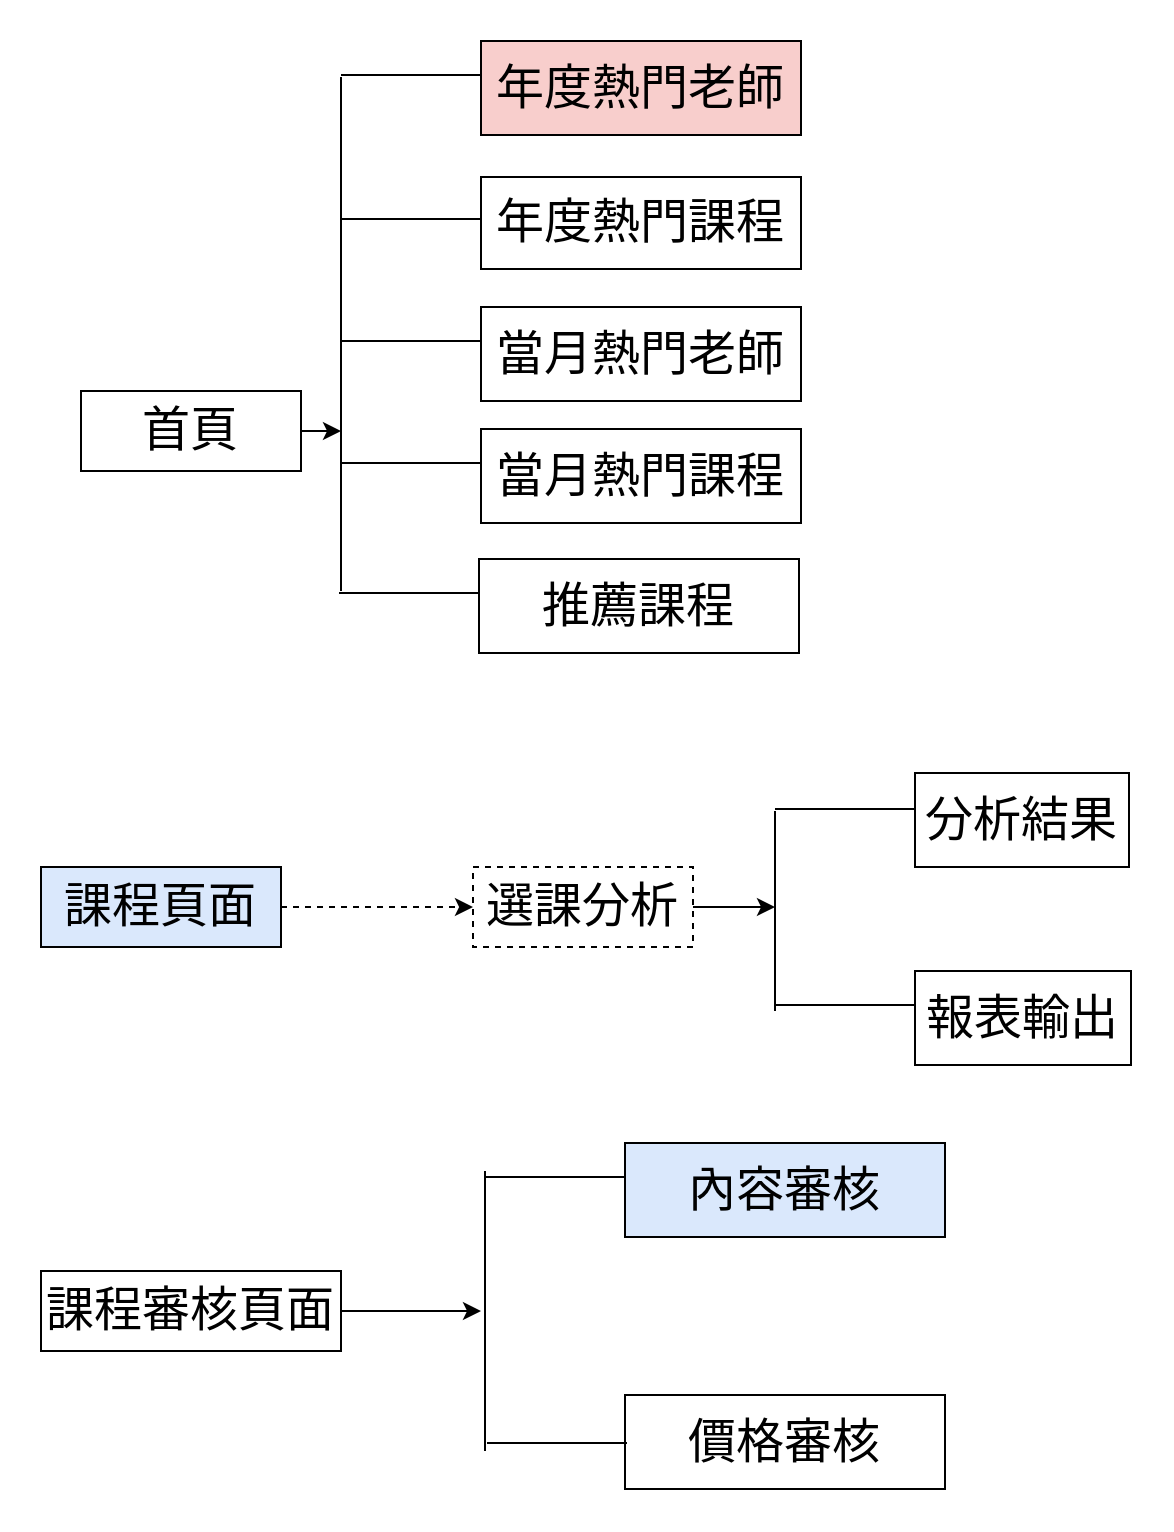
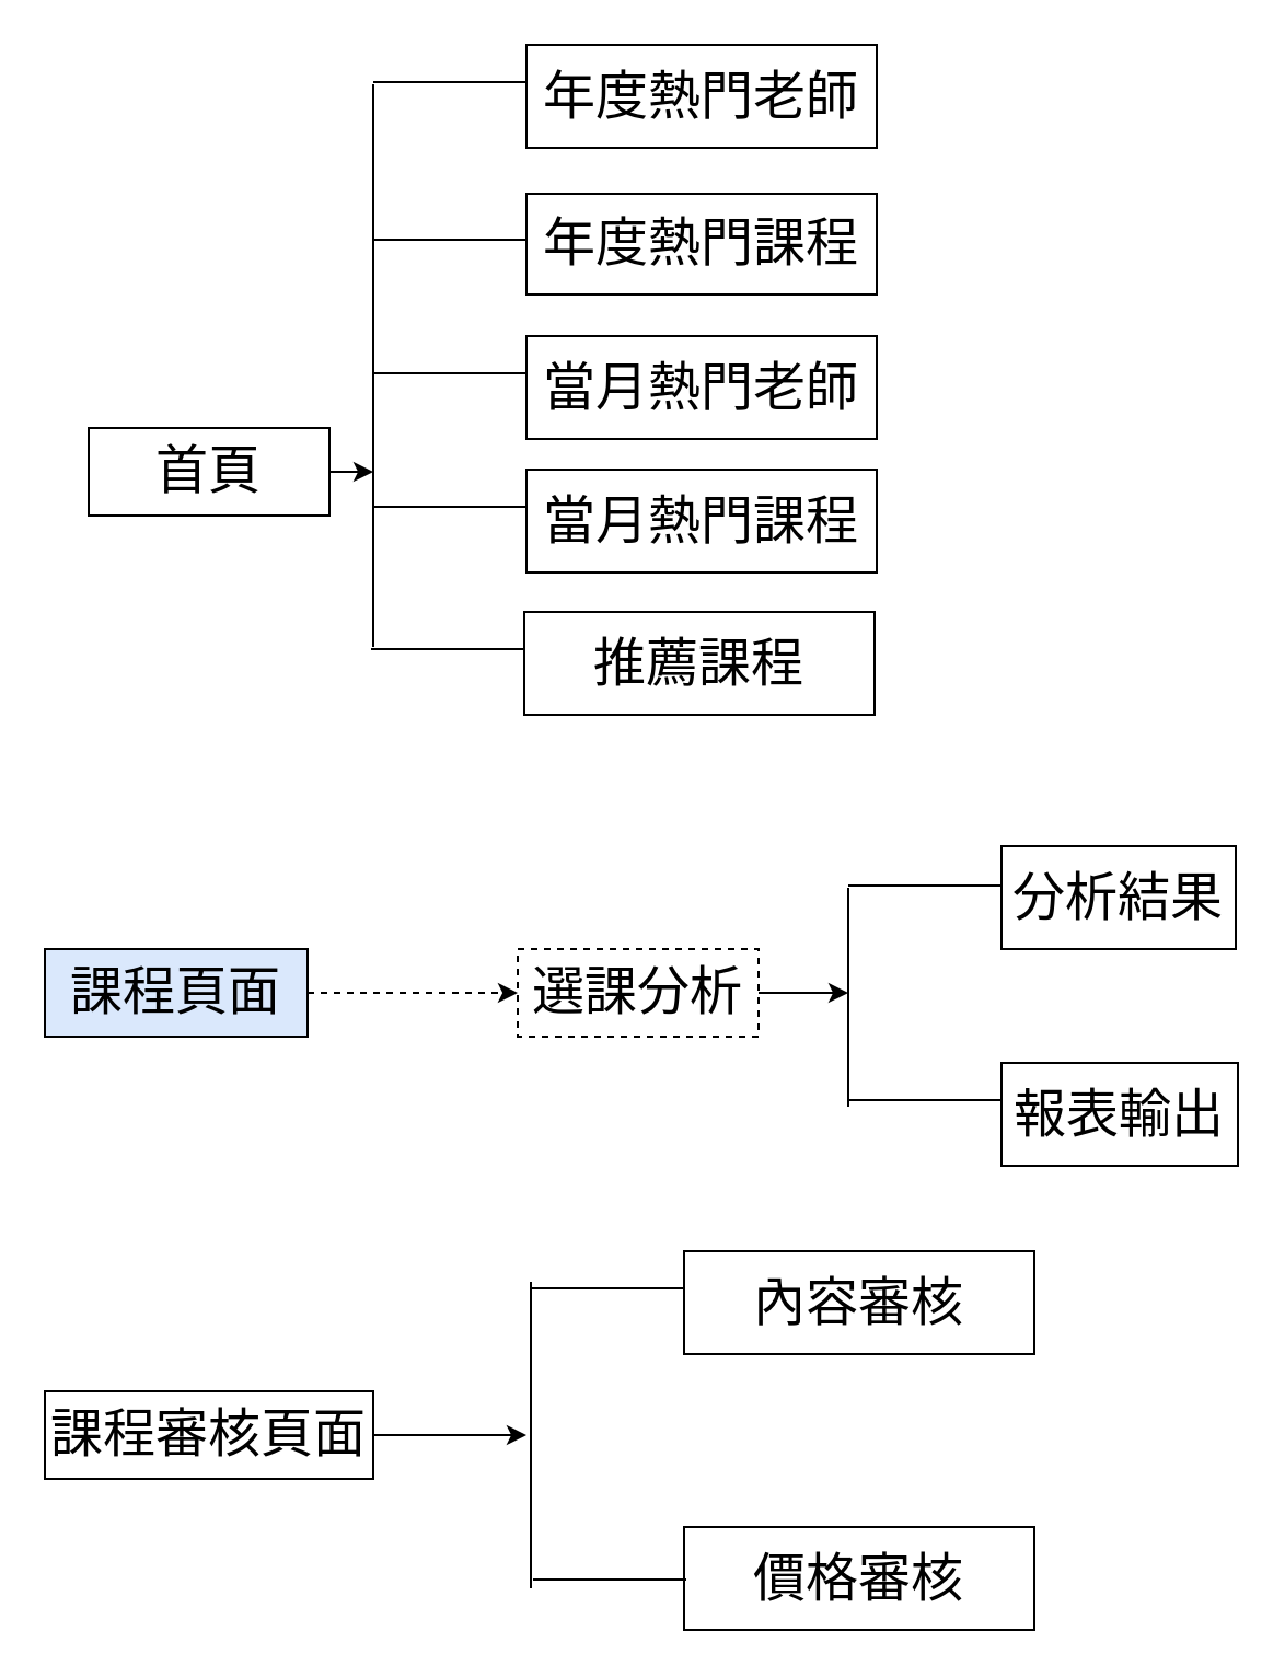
  <mxCell id="0" />
  <mxCell id="1" parent="0" />
  <mxCell id="2" style="edgeStyle=orthogonalEdgeStyle;rounded=0;orthogonalLoop=1;jettySize=auto;html=1;exitX=1;exitY=0.5;exitDx=0;exitDy=0;fontSize=24;" parent="1" source="3" edge="1"><mxGeometry relative="1" as="geometry"><mxPoint x="170" y="215" as="targetPoint" /></mxGeometry></mxCell>
  <mxCell id="3" value="首頁" style="rounded=0;whiteSpace=wrap;html=1;fontSize=24;" parent="1" vertex="1"><mxGeometry x="40" y="195" width="110" height="40" as="geometry" /></mxCell>
- <mxCell id="4" value="年度熱門老師" style="rounded=0;whiteSpace=wrap;html=1;fontSize=24;fillColor=#f8cecc;" parent="1" vertex="1"><mxGeometry x="240" y="20" width="160" height="47" as="geometry" /></mxCell>
+ <mxCell id="4" value="年度熱門老師" style="rounded=0;whiteSpace=wrap;html=1;fontSize=24;" parent="1" vertex="1"><mxGeometry x="240" y="20" width="160" height="47" as="geometry" /></mxCell>
  <mxCell id="5" value="" style="endArrow=none;html=1;rounded=0;fontSize=24;" parent="1" edge="1"><mxGeometry width="50" height="50" relative="1" as="geometry"><mxPoint x="170" y="295" as="sourcePoint" /><mxPoint x="170" y="38" as="targetPoint" /></mxGeometry></mxCell>
  <mxCell id="6" value="" style="endArrow=none;html=1;rounded=0;fontSize=24;" parent="1" edge="1"><mxGeometry width="50" height="50" relative="1" as="geometry"><mxPoint x="170" y="37" as="sourcePoint" /><mxPoint x="240" y="37" as="targetPoint" /></mxGeometry></mxCell>
  <mxCell id="7" value="" style="endArrow=none;html=1;rounded=0;fontSize=24;" parent="1" edge="1"><mxGeometry width="50" height="50" relative="1" as="geometry"><mxPoint x="170" y="109" as="sourcePoint" /><mxPoint x="240" y="109" as="targetPoint" /></mxGeometry></mxCell>
  <mxCell id="8" value="年度熱門課程" style="rounded=0;whiteSpace=wrap;html=1;fontSize=24;" parent="1" vertex="1"><mxGeometry x="240" y="88" width="160" height="46" as="geometry" /></mxCell>
  <mxCell id="9" value="當月熱門老師" style="rounded=0;whiteSpace=wrap;html=1;fontSize=24;" parent="1" vertex="1"><mxGeometry x="240" y="153" width="160" height="47" as="geometry" /></mxCell>
  <mxCell id="10" value="" style="endArrow=none;html=1;rounded=0;fontSize=24;" parent="1" edge="1"><mxGeometry width="50" height="50" relative="1" as="geometry"><mxPoint x="170" y="170" as="sourcePoint" /><mxPoint x="240" y="170" as="targetPoint" /></mxGeometry></mxCell>
  <mxCell id="11" value="當月熱門課程" style="rounded=0;whiteSpace=wrap;html=1;fontSize=24;" parent="1" vertex="1"><mxGeometry x="240" y="214" width="160" height="47" as="geometry" /></mxCell>
  <mxCell id="12" value="" style="endArrow=none;html=1;rounded=0;fontSize=24;" parent="1" edge="1"><mxGeometry width="50" height="50" relative="1" as="geometry"><mxPoint x="170" y="231" as="sourcePoint" /><mxPoint x="240" y="231" as="targetPoint" /></mxGeometry></mxCell>
  <mxCell id="13" style="edgeStyle=orthogonalEdgeStyle;rounded=0;orthogonalLoop=1;jettySize=auto;html=1;exitX=1;exitY=0.5;exitDx=0;exitDy=0;fontSize=24;" parent="1" source="14" edge="1"><mxGeometry relative="1" as="geometry"><mxPoint x="387" y="453" as="targetPoint" /></mxGeometry></mxCell>
  <mxCell id="14" value="選課分析" style="rounded=0;whiteSpace=wrap;html=1;fontSize=24;dashed=1;" parent="1" vertex="1"><mxGeometry x="236" y="433" width="110" height="40" as="geometry" /></mxCell>
  <mxCell id="15" value="" style="endArrow=none;html=1;rounded=0;fontSize=24;" parent="1" edge="1"><mxGeometry width="50" height="50" relative="1" as="geometry"><mxPoint x="387" y="505" as="sourcePoint" /><mxPoint x="387" y="405" as="targetPoint" /></mxGeometry></mxCell>
  <mxCell id="16" value="分析結果" style="rounded=0;whiteSpace=wrap;html=1;fontSize=24;" parent="1" vertex="1"><mxGeometry x="457" y="386" width="107" height="47" as="geometry" /></mxCell>
  <mxCell id="17" value="" style="endArrow=none;html=1;rounded=0;fontSize=24;" parent="1" edge="1"><mxGeometry width="50" height="50" relative="1" as="geometry"><mxPoint x="387" y="404" as="sourcePoint" /><mxPoint x="457" y="404" as="targetPoint" /></mxGeometry></mxCell>
  <mxCell id="18" value="報表輸出" style="rounded=0;whiteSpace=wrap;html=1;fontSize=24;" parent="1" vertex="1"><mxGeometry x="457" y="485" width="108" height="47" as="geometry" /></mxCell>
  <mxCell id="19" value="" style="endArrow=none;html=1;rounded=0;fontSize=24;" parent="1" edge="1"><mxGeometry width="50" height="50" relative="1" as="geometry"><mxPoint x="387" y="502" as="sourcePoint" /><mxPoint x="457" y="502" as="targetPoint" /></mxGeometry></mxCell>
  <mxCell id="20" style="edgeStyle=orthogonalEdgeStyle;rounded=0;orthogonalLoop=1;jettySize=auto;html=1;exitX=1;exitY=0.5;exitDx=0;exitDy=0;fontSize=24;" parent="1" source="22" edge="1"><mxGeometry relative="1" as="geometry"><mxPoint x="170" y="655" as="targetPoint" /></mxGeometry></mxCell>
  <mxCell id="21" style="edgeStyle=orthogonalEdgeStyle;rounded=0;orthogonalLoop=1;jettySize=auto;html=1;exitX=1;exitY=0.5;exitDx=0;exitDy=0;" edge="1" parent="1" source="22"><mxGeometry relative="1" as="geometry"><mxPoint x="240" y="655" as="targetPoint" /></mxGeometry></mxCell>
  <mxCell id="22" value="課程審核頁面" style="rounded=0;whiteSpace=wrap;html=1;fontSize=24;" parent="1" vertex="1"><mxGeometry x="20" y="635" width="150" height="40" as="geometry" /></mxCell>
  <mxCell id="23" value="" style="endArrow=none;html=1;rounded=0;fontSize=24;" parent="1" edge="1"><mxGeometry width="50" height="50" relative="1" as="geometry"><mxPoint x="242" y="725" as="sourcePoint" /><mxPoint x="242" y="585" as="targetPoint" /></mxGeometry></mxCell>
- <mxCell id="24" value="內容審核" style="rounded=0;whiteSpace=wrap;html=1;fontSize=24;fillColor=#dae8fc;" parent="1" vertex="1"><mxGeometry x="312" y="571" width="160" height="47" as="geometry" /></mxCell>
+ <mxCell id="24" value="內容審核" style="rounded=0;whiteSpace=wrap;html=1;fontSize=24;" parent="1" vertex="1"><mxGeometry x="312" y="571" width="160" height="47" as="geometry" /></mxCell>
  <mxCell id="25" value="" style="endArrow=none;html=1;rounded=0;fontSize=24;" parent="1" edge="1"><mxGeometry width="50" height="50" relative="1" as="geometry"><mxPoint x="242" y="588" as="sourcePoint" /><mxPoint x="312" y="588" as="targetPoint" /></mxGeometry></mxCell>
  <mxCell id="26" value="價格審核" style="rounded=0;whiteSpace=wrap;html=1;fontSize=24;" parent="1" vertex="1"><mxGeometry x="312" y="697" width="160" height="47" as="geometry" /></mxCell>
  <mxCell id="27" value="" style="endArrow=none;html=1;rounded=0;fontSize=24;" edge="1" parent="1"><mxGeometry width="50" height="50" relative="1" as="geometry"><mxPoint x="243" y="721" as="sourcePoint" /><mxPoint x="313" y="721" as="targetPoint" /></mxGeometry></mxCell>
  <mxCell id="28" value="推薦課程" style="rounded=0;whiteSpace=wrap;html=1;fontSize=24;" vertex="1" parent="1"><mxGeometry x="239" y="279" width="160" height="47" as="geometry" /></mxCell>
  <mxCell id="29" value="" style="endArrow=none;html=1;rounded=0;fontSize=24;" edge="1" parent="1"><mxGeometry width="50" height="50" relative="1" as="geometry"><mxPoint x="169" y="296" as="sourcePoint" /><mxPoint x="239" y="296" as="targetPoint" /></mxGeometry></mxCell>
  <mxCell id="30" style="edgeStyle=orthogonalEdgeStyle;rounded=0;orthogonalLoop=1;jettySize=auto;html=1;exitX=1;exitY=0.5;exitDx=0;exitDy=0;entryX=0;entryY=0.5;entryDx=0;entryDy=0;dashed=1;" edge="1" parent="1" source="31" target="14"><mxGeometry relative="1" as="geometry" /></mxCell>
  <mxCell id="31" value="課程頁面" style="rounded=0;whiteSpace=wrap;html=1;fontSize=24;fillColor=#dae8fc;" vertex="1" parent="1"><mxGeometry x="20" y="433" width="120" height="40" as="geometry" /></mxCell>
